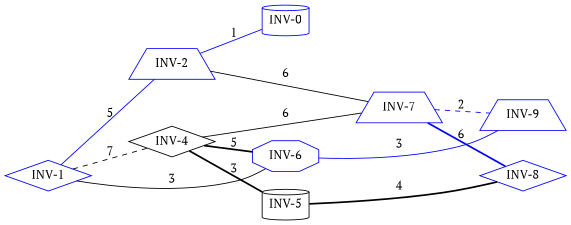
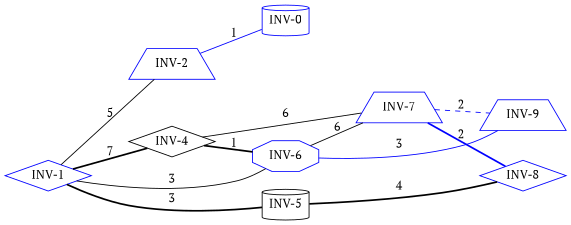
  strict graph {
    fontname="PT Serif"
    rankdir=LR
    node [color=blue fontname="PT Serif" shape=diamond]
    edge [color=black fontname="PT Serif" style=solid]
    n1 [label="INV-1"]
    n2 [label="INV-2" shape=trapezium]
    n3 [color=black label="INV-4"]
    n4 [label="INV-6" shape=octagon]
    n5 [label="INV-0" shape=cylinder]
    n6 [color=black label="INV-5" shape=cylinder]
    n7 [label="INV-7" shape=trapezium]
    n8 [label="INV-9" shape=trapezium]
    n9 [label="INV-8"]
-   n1 -- n2 [color=blue label=5]
-   n1 -- n3 [label=7 style=dashed]
+   n1 -- n2 [label=5]
+   n1 -- n3 [label=7 style=bold]
    n1 -- n4 [label=3]
    n2 -- n5 [color=blue label=1]
-   n3 -- n4 [label=5 style=bold]
-   n3 -- n6 [label=3 style=bold]
+   n3 -- n4 [label=1 style=bold]
+   n1 -- n6 [label=3 style=bold]
    n3 -- n7 [label=6]
-   n2 -- n7 [label=6]
+   n4 -- n7 [label=6]
    n4 -- n8 [color=blue label=3]
    n6 -- n9 [label=4 style=bold]
    n7 -- n8 [color=blue label=2 style=dashed]
-   n7 -- n9 [color=blue label=6 style=bold]
+   n7 -- n9 [color=blue label=2 style=bold]
  }
